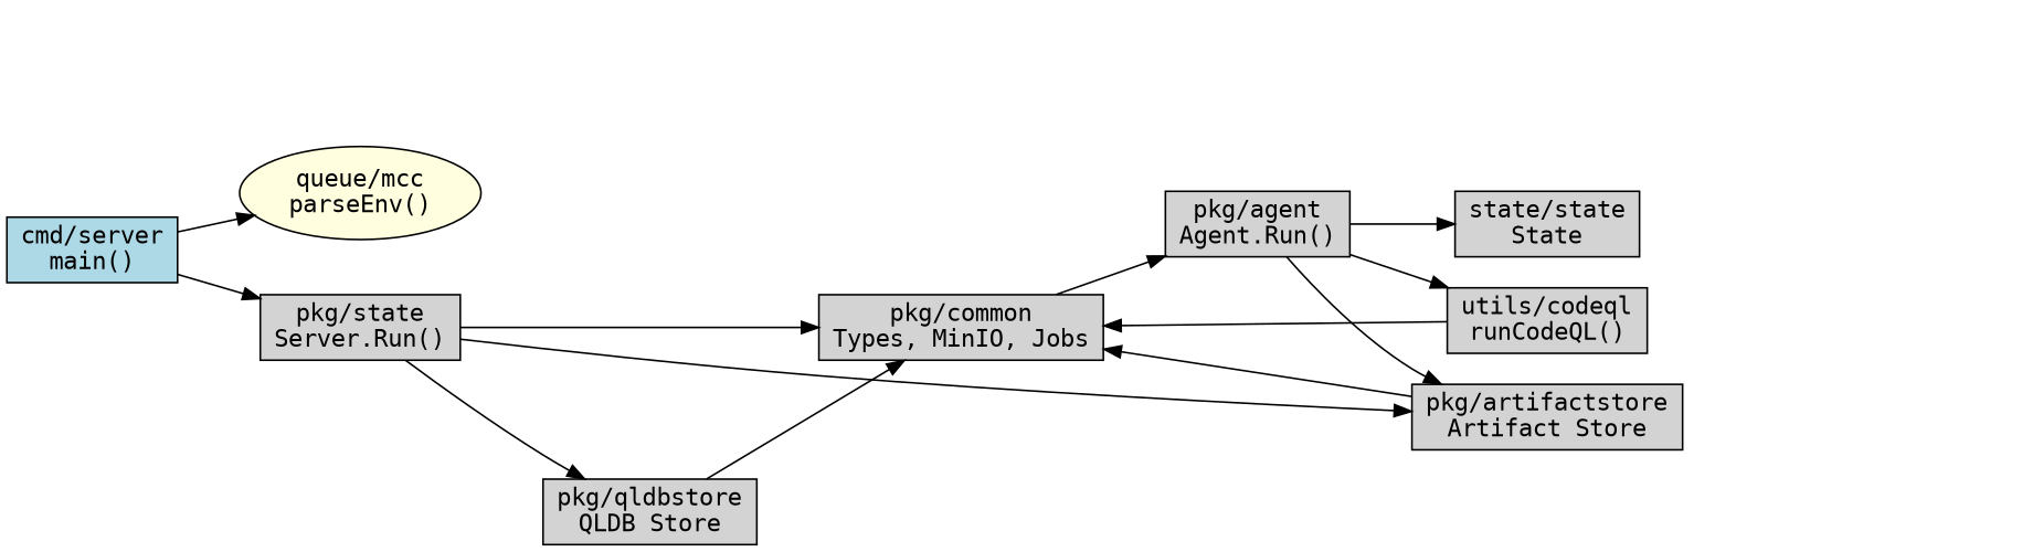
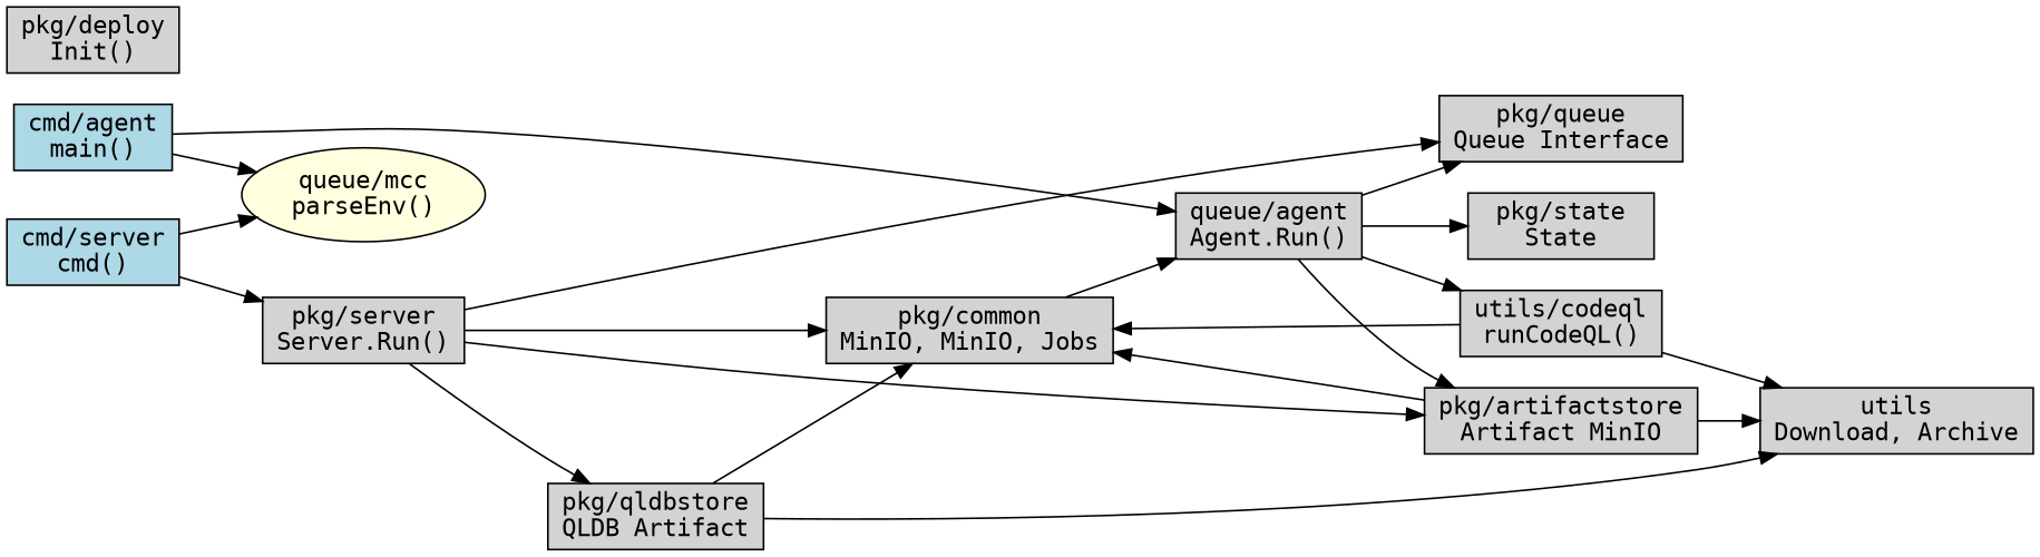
  digraph {
    rankdir=LR
    node [fillcolor=lightgrey fontname=monospace shape=box style=filled]
-   n1 [fillcolor=lightblue label="cmd/server\nmain()"]
+   n1 [fillcolor=lightblue label="cmd/server\ncmd()"]
    n2 [fillcolor=lightyellow label="queue/mcc\nparseEnv()" shape=ellipse]
-   n3 [label="pkg/state\nServer.Run()"]
-   n4 [label="pkg/qldbstore\nQLDB Store"]
-   n5 [label="pkg/artifactstore\nArtifact Store"]
-   n7 [label="pkg/common\nTypes, MinIO, Jobs"]
-   n9 [label="pkg/agent\nAgent.Run()"]
-   n10 [label="state/state\nState"]
+   n3 [label="pkg/server\nServer.Run()"]
+   n4 [label="pkg/qldbstore\nQLDB Artifact"]
+   n5 [label="pkg/artifactstore\nArtifact MinIO"]
+   n6 [label="pkg/queue\nQueue Interface"]
+   n7 [label="pkg/common\nMinIO, MinIO, Jobs"]
+   n8 [fillcolor=lightblue label="cmd/agent\nmain()"]
+   n9 [label="queue/agent\nAgent.Run()"]
+   n10 [label="pkg/state\nState"]
    n11 [label="utils/codeql\nrunCodeQL()"]
+   n12 [label="utils\nDownload, Archive"]
+   n13 [label="pkg/deploy\nInit()"]
    n1 -> n2
    n1 -> n3
    n3 -> n4
    n3 -> n5
+   n3 -> n6
    n3 -> n7
    n4 -> n7
+   n4 -> n12
    n5 -> n7
+   n5 -> n12
    n7 -> n9
+   n8 -> n2
+   n8 -> n9
    n9 -> n5
+   n9 -> n6
    n9 -> n10
    n9 -> n11
    n11 -> n7
+   n11 -> n12
  }
